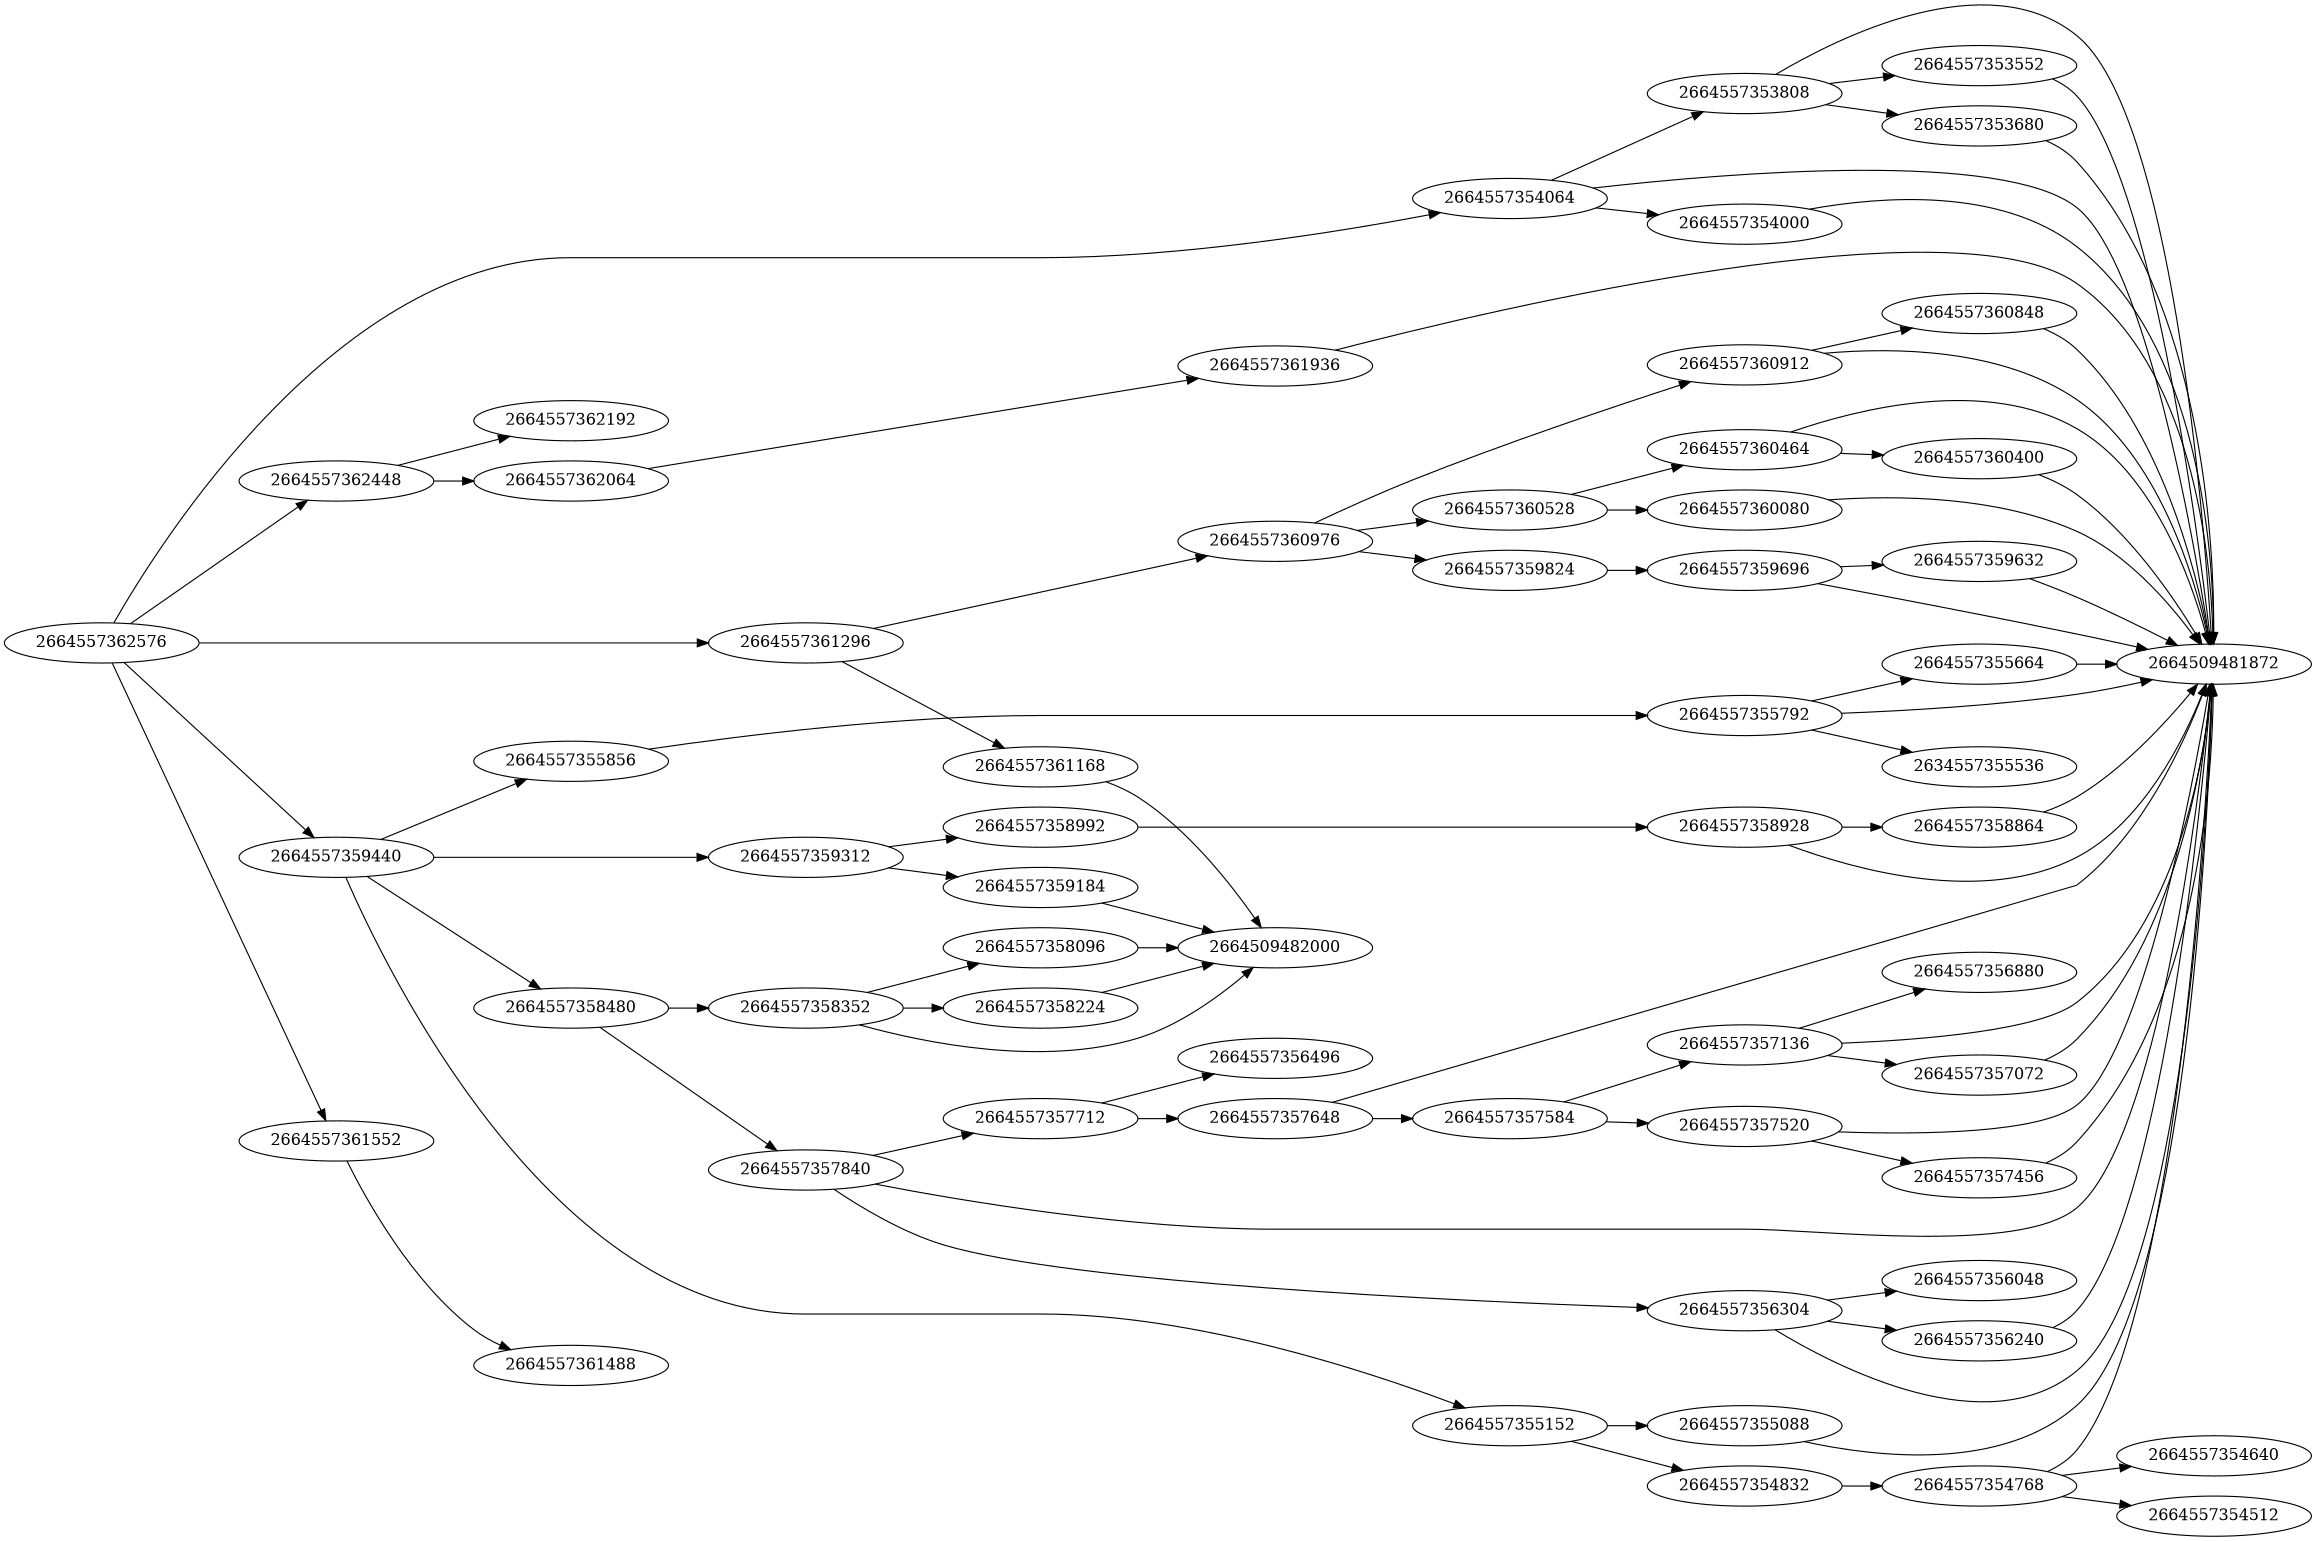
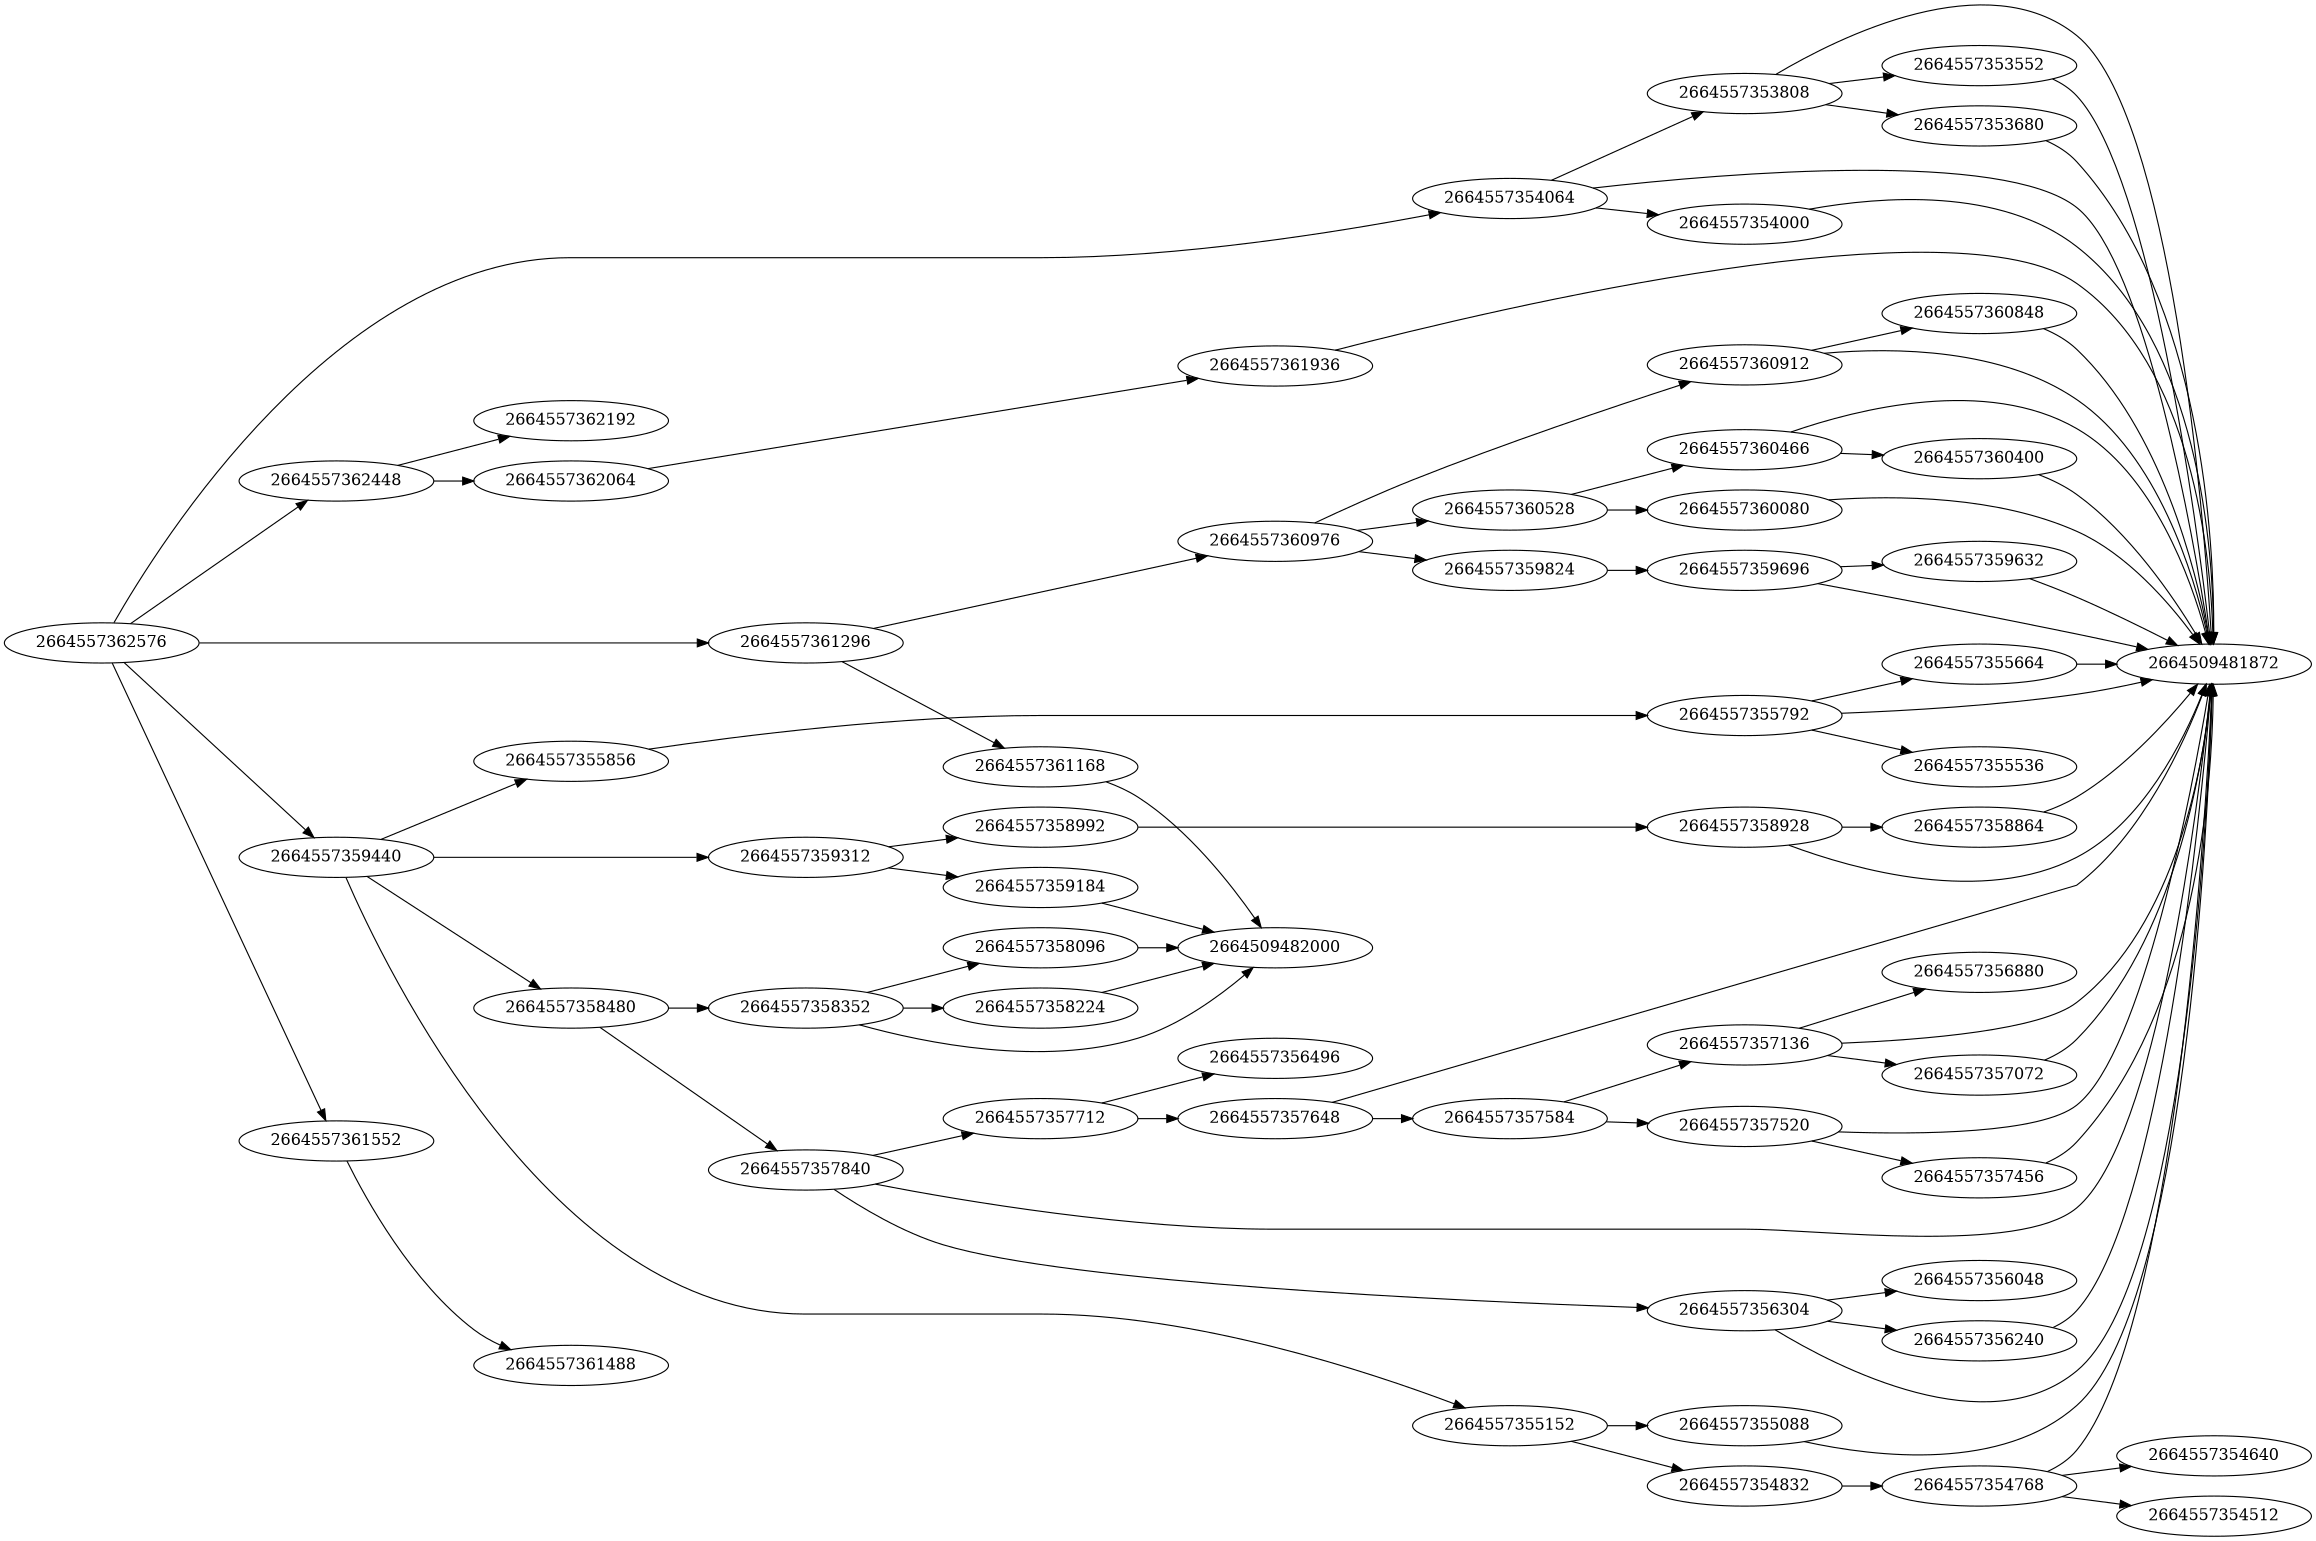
  strict digraph {
    rankdir=LR
    node [type=Name]
    2664509481872 [type=Load]
    2664557355088
    2664509482000 [type=Store]
    2664557359184
    2664557357072
    2664557357584 [type=Call]
    2664557357136 [type=Subscript]
    2664557357520 [type=Attribute]
    2664557356880 [type=Constant]
    2664557357456
    2664557361168
    2664557357712 [type=Call]
    2664557356496 [type=Constant]
    2664557357648 [type=Attribute]
    2664557362064 [type=arg]
    2664557361936
    2664557360912 [type=Attribute]
    2664557360848
    2664557360400
    2664557354000
    2664557361296 [type=Assign]
    2664557360976 [type=Call]
    2664557359824 [type=keyword]
    2664557360528 [type=Call]
    2664557359312 [type=Assign]
    2664557358992 [type=Call]
    2664557358928 [type=Attribute]
    2664557359440 [type=Try]
    2664557355856 [type=Return]
    2664557358480 [type=Assign]
    2664557355152 [type=ExceptHandler]
    2664557355792 [type=Tuple]
    2664557357840 [type=Tuple]
    2664557358352 [type=Tuple]
    2664557354832 [type=Return]
    2664557361552 [type=Expr]
    2664557361488 [type=Constant]
    2664557359696 [type=Attribute]
    2664557359632
    2664557356304 [type=Subscript]
    2664557356240
    2664557356048 [type=Constant]
-   2664557355536 [label=2634557355536]
+   2664557355536
    2664557355664
    2664557362192 [type=arg]
    2664557358096
    2664557358224
    2664557362448 [type=arguments]
    2664557362576 [type=FunctionDef]
    2664557354064 [type=Subscript]
    2664557353808 [type=Tuple]
    2664557354512 [type=Constant]
    2664557354640 [type=Constant]
    2664557354768 [type=Tuple]
    2664557358864
    2664557360080
-   2664557360464 [type=Attribute]
+   2664557360464 [type=Attribute label=2664557360466]
    2664557353552
    2664557353680
    2664557355088 -> 2664509481872
    2664557359184 -> 2664509482000
    2664557357072 -> 2664509481872
    2664557357584 -> 2664557357136
    2664557357584 -> 2664557357520
    2664557357136 -> 2664509481872
    2664557357136 -> 2664557357072
    2664557357136 -> 2664557356880
    2664557357520 -> 2664509481872
    2664557357520 -> 2664557357456
    2664557357456 -> 2664509481872
    2664557361168 -> 2664509482000
    2664557357712 -> 2664557356496
    2664557357712 -> 2664557357648
    2664557357648 -> 2664509481872
    2664557357648 -> 2664557357584
    2664557362064 -> 2664557361936
    2664557361936 -> 2664509481872
    2664557360912 -> 2664509481872
    2664557360912 -> 2664557360848
    2664557360848 -> 2664509481872
    2664557360400 -> 2664509481872
    2664557354000 -> 2664509481872
    2664557361296 -> 2664557361168
    2664557361296 -> 2664557360976
    2664557360976 -> 2664557360912
    2664557360976 -> 2664557359824
    2664557360976 -> 2664557360528
    2664557359824 -> 2664557359696
    2664557360528 -> 2664557360080
    2664557360528 -> 2664557360464
    2664557359312 -> 2664557359184
    2664557359312 -> 2664557358992
    2664557358992 -> 2664557358928
    2664557358928 -> 2664509481872
    2664557358928 -> 2664557358864
    2664557359440 -> 2664557359312
    2664557359440 -> 2664557355856
    2664557359440 -> 2664557358480
    2664557359440 -> 2664557355152
    2664557355856 -> 2664557355792
    2664557358480 -> 2664557357840
    2664557358480 -> 2664557358352
    2664557355152 -> 2664557355088
    2664557355152 -> 2664557354832
    2664557355792 -> 2664509481872
    2664557355792 -> 2664557355536
    2664557355792 -> 2664557355664
    2664557357840 -> 2664509481872
    2664557357840 -> 2664557357712
    2664557357840 -> 2664557356304
    2664557358352 -> 2664509482000
    2664557358352 -> 2664557358096
    2664557358352 -> 2664557358224
    2664557354832 -> 2664557354768
    2664557361552 -> 2664557361488
    2664557359696 -> 2664509481872
    2664557359696 -> 2664557359632
    2664557359632 -> 2664509481872
    2664557356304 -> 2664509481872
    2664557356304 -> 2664557356240
    2664557356304 -> 2664557356048
    2664557356240 -> 2664509481872
    2664557355664 -> 2664509481872
    2664557358096 -> 2664509482000
    2664557358224 -> 2664509482000
    2664557362448 -> 2664557362064
    2664557362448 -> 2664557362192
    2664557362576 -> 2664557361296
    2664557362576 -> 2664557359440
    2664557362576 -> 2664557361552
    2664557362576 -> 2664557362448
    2664557362576 -> 2664557354064
    2664557354064 -> 2664509481872
    2664557354064 -> 2664557354000
    2664557354064 -> 2664557353808
    2664557353808 -> 2664509481872
    2664557353808 -> 2664557353552
    2664557353808 -> 2664557353680
    2664557354768 -> 2664509481872
    2664557354768 -> 2664557354512
    2664557354768 -> 2664557354640
    2664557358864 -> 2664509481872
    2664557360080 -> 2664509481872
    2664557360464 -> 2664509481872
    2664557360464 -> 2664557360400
    2664557353552 -> 2664509481872
    2664557353680 -> 2664509481872
  }
